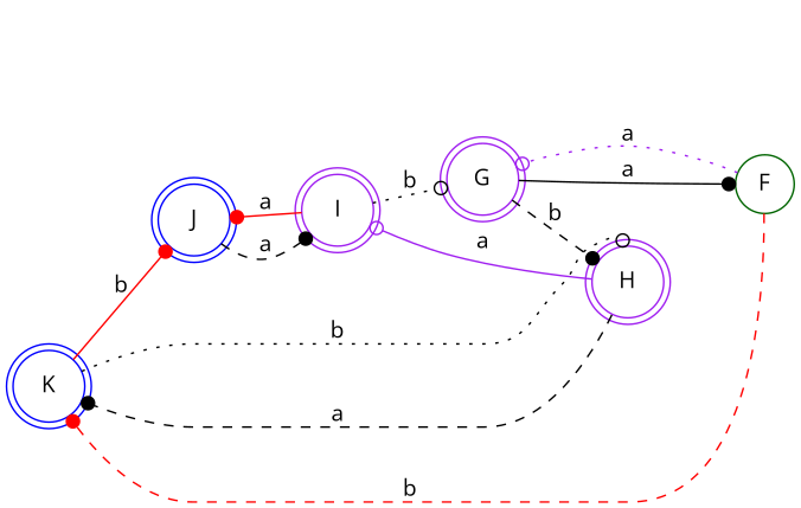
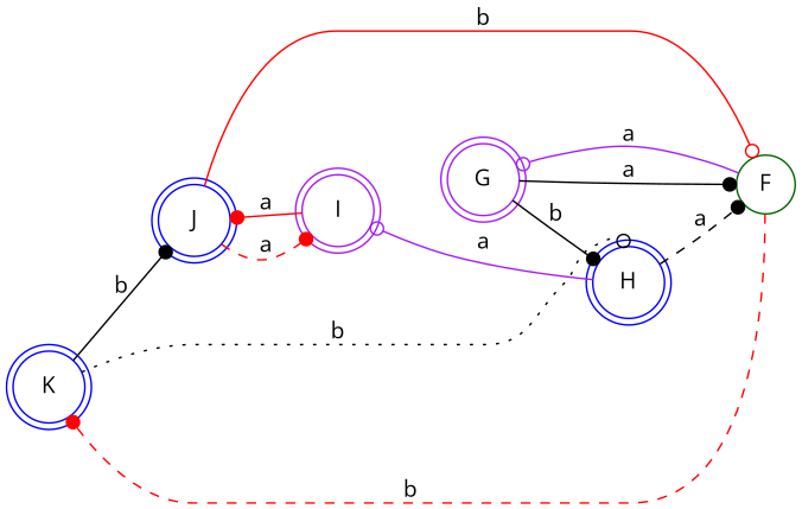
  digraph {
    fontname="Open Sans"
    rankdir=LR
    node [color=purple fontname="Open Sans" shape=doublecircle]
    edge [arrowhead=dot color=black fontname="Open Sans" style=solid]
    K [color=blue]
    J [color=blue]
-   H
+   H [color=blue]
    I
    F [color=darkgreen shape=circle]
    G
-   K -> J [color=red label=b]
+   K -> J [label=b]
    K -> H [arrowhead=odot headport=n label=b style=dotted]
-   J -> I [label=a style=dashed]
-   H -> K [label=a style=dashed]
+   J -> I [color=red label=a style=dashed]
+   J -> F [arrowhead=odot color=red label=b]
+   H -> F [label=a style=dashed]
    H -> I [arrowhead=odot color=purple label=a]
    I -> J [color=red label=a]
-   I -> G [arrowhead=odot label=b style=dotted]
    F -> K [color=red label=b style=dashed]
-   F -> G [arrowhead=odot color=purple label=a style=dotted]
-   G -> H [label=b style=dashed]
+   F -> G [arrowhead=odot color=purple label=a]
+   G -> H [label=b]
    G -> F [label=a]
  }
